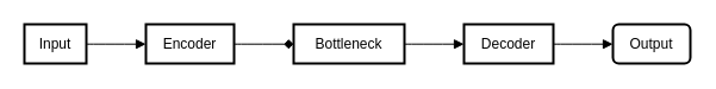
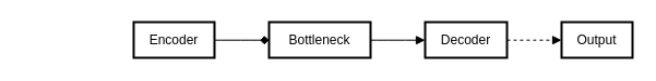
  <mxCell id="0" />
  <mxCell id="1" parent="0" />
- <mxCell id="2" value="Input" style="whiteSpace=wrap;strokeWidth=2;" vertex="1" parent="1"><mxGeometry width="52" height="33" as="geometry" x="20" y="20" /></mxCell>
  <mxCell id="3" value="Encoder" style="whiteSpace=wrap;strokeWidth=2;" vertex="1" parent="1"><mxGeometry x="122" width="74" height="33" as="geometry" y="20" /></mxCell>
  <mxCell id="4" value="Bottleneck" style="whiteSpace=wrap;strokeWidth=2;" vertex="1" parent="1"><mxGeometry x="246" width="93" height="33" as="geometry" y="20" /></mxCell>
  <mxCell id="5" value="Decoder" style="whiteSpace=wrap;strokeWidth=2;" vertex="1" parent="1"><mxGeometry x="389" width="75" height="33" as="geometry" y="20" /></mxCell>
- <mxCell id="6" value="Output" style="whiteSpace=wrap;strokeWidth=2;rounded=1;" vertex="1" parent="1"><mxGeometry x="514" width="65" height="33" as="geometry" y="20" /></mxCell>
- <mxCell id="7" value="" style="curved=1;startArrow=none;endArrow=block;exitX=1.005;exitY=0.506;entryX=0.003;entryY=0.506;" edge="1" parent="1" source="2" target="3"><mxGeometry relative="1" as="geometry"><Array as="points" /></mxGeometry></mxCell>
+ <mxCell id="6" value="Output" style="whiteSpace=wrap;strokeWidth=2;" vertex="1" parent="1"><mxGeometry x="514" width="65" height="33" as="geometry" y="20" /></mxCell>
  <mxCell id="8" value="" style="curved=1;startArrow=none;endArrow=diamond;exitX=0.999;exitY=0.506;entryX=-0.001;entryY=0.506;" edge="1" parent="1" source="3" target="4"><mxGeometry relative="1" as="geometry"><Array as="points" /></mxGeometry></mxCell>
  <mxCell id="9" value="" style="curved=1;startArrow=none;endArrow=block;exitX=0.999;exitY=0.506;entryX=-0.002;entryY=0.506;" edge="1" parent="1" source="4" target="5"><mxGeometry relative="1" as="geometry"><Array as="points" /></mxGeometry></mxCell>
- <mxCell id="10" value="" style="curved=1;startArrow=none;endArrow=block;exitX=0.997;exitY=0.506;entryX=-0.004;entryY=0.506;" edge="1" parent="1" source="5" target="6"><mxGeometry relative="1" as="geometry"><Array as="points" /></mxGeometry></mxCell>
+ <mxCell id="10" value="" style="curved=1;startArrow=none;endArrow=block;exitX=0.997;exitY=0.506;entryX=-0.004;entryY=0.506;dashed=1;" edge="1" parent="1" source="5" target="6"><mxGeometry relative="1" as="geometry"><Array as="points" /></mxGeometry></mxCell>
